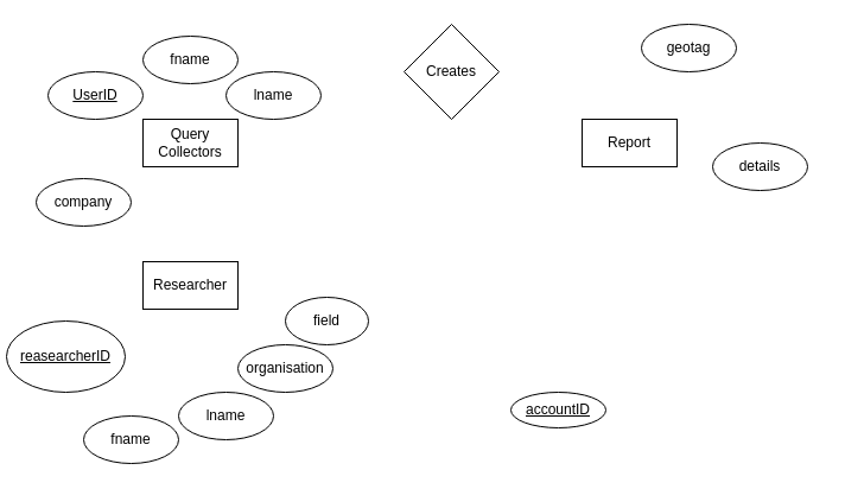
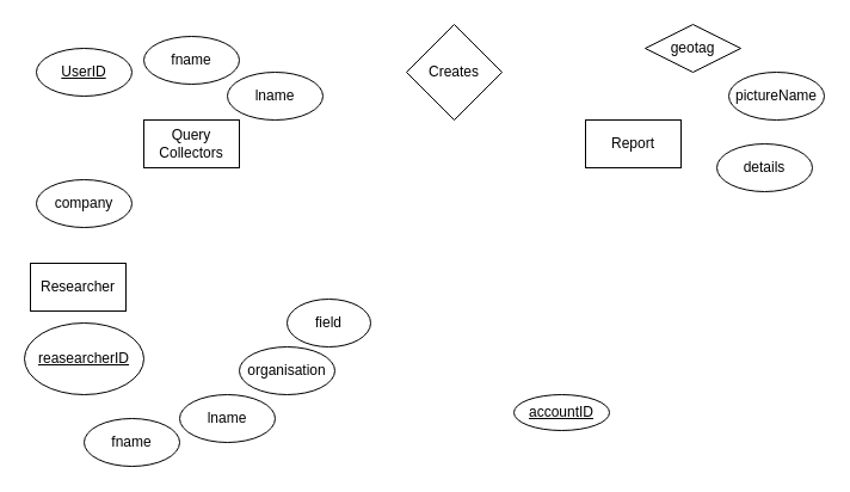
  <mxCell id="0" />
  <mxCell id="1" parent="0" />
  <mxCell id="2" value="Query Collectors" style="rounded=0;whiteSpace=wrap;html=1;" vertex="1" parent="1"><mxGeometry x="120" y="100" width="80" height="40" as="geometry" /></mxCell>
  <mxCell id="3" value="Creates" style="rhombus;whiteSpace=wrap;html=1;" vertex="1" parent="1"><mxGeometry x="340" y="20" width="80" height="80" as="geometry" /></mxCell>
- <mxCell id="4" value="&lt;u&gt;UserID&lt;/u&gt;" style="ellipse;whiteSpace=wrap;html=1;" vertex="1" parent="1"><mxGeometry x="40" y="60" width="80" height="40" as="geometry" /></mxCell>
+ <mxCell id="4" value="&lt;u&gt;UserID&lt;/u&gt;" style="ellipse;whiteSpace=wrap;html=1;" vertex="1" parent="1"><mxGeometry x="30" y="40" width="80" height="40" as="geometry" /></mxCell>
  <mxCell id="5" value="Report" style="rounded=0;whiteSpace=wrap;html=1;" vertex="1" parent="1"><mxGeometry x="490" y="100" width="80" height="40" as="geometry" /></mxCell>
- <mxCell id="6" value="geotag" style="ellipse;whiteSpace=wrap;html=1;" vertex="1" parent="1"><mxGeometry x="540" y="20" width="80" height="40" as="geometry" /></mxCell>
+ <mxCell id="6" value="geotag" style="rhombus;whiteSpace=wrap;html=1;" vertex="1" parent="1"><mxGeometry x="540" y="20" width="80" height="40" as="geometry" /></mxCell>
+ <mxCell id="7" value="pictureName" style="ellipse;whiteSpace=wrap;html=1;" vertex="1" parent="1"><mxGeometry x="610" y="60" width="80" height="40" as="geometry" /></mxCell>
  <mxCell id="8" value="details" style="ellipse;whiteSpace=wrap;html=1;" vertex="1" parent="1"><mxGeometry x="600" y="120" width="80" height="40" as="geometry" /></mxCell>
  <mxCell id="9" value="&lt;u&gt;accountID&lt;/u&gt;" style="ellipse;whiteSpace=wrap;html=1;" vertex="1" parent="1"><mxGeometry x="430" y="330" width="80" height="30" as="geometry" /></mxCell>
  <mxCell id="10" value="fname" style="ellipse;whiteSpace=wrap;html=1;" vertex="1" parent="1"><mxGeometry x="120" y="30" width="80" height="40" as="geometry" /></mxCell>
  <mxCell id="11" value="lname" style="ellipse;whiteSpace=wrap;html=1;" vertex="1" parent="1"><mxGeometry x="190" y="60" width="80" height="40" as="geometry" /></mxCell>
  <mxCell id="12" value="company" style="ellipse;whiteSpace=wrap;html=1;" vertex="1" parent="1"><mxGeometry x="30" y="150" width="80" height="40" as="geometry" /></mxCell>
- <mxCell id="13" value="Researcher" style="rounded=0;whiteSpace=wrap;html=1;" vertex="1" parent="1"><mxGeometry x="120" y="220" width="80" height="40" as="geometry" /></mxCell>
- <mxCell id="14" value="&lt;u&gt;reasearcherID&lt;/u&gt;" style="ellipse;whiteSpace=wrap;html=1;" vertex="1" parent="1"><mxGeometry x="5" y="270" width="100" height="60" as="geometry" /></mxCell>
+ <mxCell id="13" value="Researcher" style="rounded=0;whiteSpace=wrap;html=1;" vertex="1" parent="1"><mxGeometry x="25" y="220" width="80" height="40" as="geometry" /></mxCell>
+ <mxCell id="14" value="&lt;u&gt;reasearcherID&lt;/u&gt;" style="ellipse;whiteSpace=wrap;html=1;" vertex="1" parent="1"><mxGeometry y="270" width="100" height="60" as="geometry" x="20" /></mxCell>
  <mxCell id="15" value="fname" style="ellipse;whiteSpace=wrap;html=1;" vertex="1" parent="1"><mxGeometry x="70" y="350" width="80" height="40" as="geometry" /></mxCell>
  <mxCell id="16" value="lname" style="ellipse;whiteSpace=wrap;html=1;" vertex="1" parent="1"><mxGeometry x="150" y="330" width="80" height="40" as="geometry" /></mxCell>
  <mxCell id="17" value="organisation&lt;br&gt;" style="ellipse;whiteSpace=wrap;html=1;" vertex="1" parent="1"><mxGeometry x="200" y="290" width="80" height="40" as="geometry" /></mxCell>
  <mxCell id="18" value="field" style="ellipse;whiteSpace=wrap;html=1;" vertex="1" parent="1"><mxGeometry x="240" y="250" width="70" height="40" as="geometry" /></mxCell>
